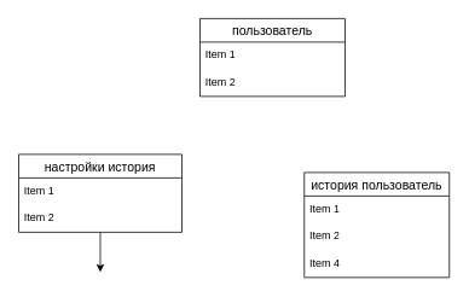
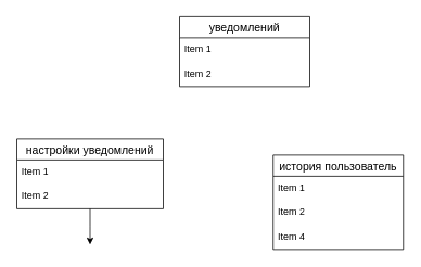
  <mxCell id="0" />
  <mxCell id="1" parent="0" />
- <mxCell id="2" value="пользователь" style="swimlane;fontStyle=0;childLayout=stackLayout;horizontal=1;startSize=26;horizontalStack=0;resizeParent=1;resizeParentMax=0;resizeLast=0;collapsible=1;marginBottom=0;align=center;fontSize=14;" vertex="1" parent="1"><mxGeometry x="220" y="20" width="160" height="86" as="geometry" /></mxCell>
+ <mxCell id="2" value="уведомлений" style="swimlane;fontStyle=0;childLayout=stackLayout;horizontal=1;startSize=26;horizontalStack=0;resizeParent=1;resizeParentMax=0;resizeLast=0;collapsible=1;marginBottom=0;align=center;fontSize=14;" vertex="1" parent="1"><mxGeometry x="220" y="20" width="160" height="86" as="geometry" /></mxCell>
  <mxCell id="3" value="Item 1" style="text;strokeColor=none;fillColor=none;spacingLeft=4;spacingRight=4;overflow=hidden;rotatable=0;points=[[0,0.5],[1,0.5]];portConstraint=eastwest;fontSize=12;whiteSpace=wrap;html=1;" vertex="1" parent="2"><mxGeometry y="26" width="160" height="30" as="geometry" /></mxCell>
  <mxCell id="4" value="Item 2" style="text;strokeColor=none;fillColor=none;spacingLeft=4;spacingRight=4;overflow=hidden;rotatable=0;points=[[0,0.5],[1,0.5]];portConstraint=eastwest;fontSize=12;whiteSpace=wrap;html=1;" vertex="1" parent="2"><mxGeometry y="56" width="160" height="30" as="geometry" /></mxCell>
  <mxCell id="5" style="edgeStyle=orthogonalEdgeStyle;rounded=0;orthogonalLoop=1;jettySize=auto;html=1;" edge="1" parent="1" source="6"><mxGeometry relative="1" as="geometry"><mxPoint x="110" y="300" as="targetPoint" /></mxGeometry></mxCell>
- <mxCell id="6" value="настройки история" style="swimlane;fontStyle=0;childLayout=stackLayout;horizontal=1;startSize=26;horizontalStack=0;resizeParent=1;resizeParentMax=0;resizeLast=0;collapsible=1;marginBottom=0;align=center;fontSize=14;" vertex="1" parent="1"><mxGeometry x="20" y="170" width="180" height="86" as="geometry" /></mxCell>
+ <mxCell id="6" value="настройки уведомлений" style="swimlane;fontStyle=0;childLayout=stackLayout;horizontal=1;startSize=26;horizontalStack=0;resizeParent=1;resizeParentMax=0;resizeLast=0;collapsible=1;marginBottom=0;align=center;fontSize=14;" vertex="1" parent="1"><mxGeometry x="20" y="170" width="180" height="86" as="geometry" /></mxCell>
  <mxCell id="7" value="Item 1" style="text;strokeColor=none;fillColor=none;spacingLeft=4;spacingRight=4;overflow=hidden;rotatable=0;points=[[0,0.5],[1,0.5]];portConstraint=eastwest;fontSize=12;whiteSpace=wrap;html=1;" vertex="1" parent="6"><mxGeometry y="26" width="180" height="30" as="geometry" /></mxCell>
  <mxCell id="8" value="Item 2" style="text;strokeColor=none;fillColor=none;spacingLeft=4;spacingRight=4;overflow=hidden;rotatable=0;points=[[0,0.5],[1,0.5]];portConstraint=eastwest;fontSize=12;whiteSpace=wrap;html=1;" vertex="1" parent="6"><mxGeometry y="56" width="180" height="30" as="geometry" /></mxCell>
  <mxCell id="9" value="история пользователь" style="swimlane;fontStyle=0;childLayout=stackLayout;horizontal=1;startSize=26;horizontalStack=0;resizeParent=1;resizeParentMax=0;resizeLast=0;collapsible=1;marginBottom=0;align=center;fontSize=14;" vertex="1" parent="1"><mxGeometry x="335" y="190" width="160" height="116" as="geometry" /></mxCell>
  <mxCell id="10" value="Item 1" style="text;strokeColor=none;fillColor=none;spacingLeft=4;spacingRight=4;overflow=hidden;rotatable=0;points=[[0,0.5],[1,0.5]];portConstraint=eastwest;fontSize=12;whiteSpace=wrap;html=1;" vertex="1" parent="9"><mxGeometry y="26" width="160" height="30" as="geometry" /></mxCell>
  <mxCell id="11" value="Item 2" style="text;strokeColor=none;fillColor=none;spacingLeft=4;spacingRight=4;overflow=hidden;rotatable=0;points=[[0,0.5],[1,0.5]];portConstraint=eastwest;fontSize=12;whiteSpace=wrap;html=1;" vertex="1" parent="9"><mxGeometry y="56" width="160" height="30" as="geometry" /></mxCell>
  <mxCell id="12" value="Item 4" style="text;strokeColor=none;fillColor=none;spacingLeft=4;spacingRight=4;overflow=hidden;rotatable=0;points=[[0,0.5],[1,0.5]];portConstraint=eastwest;fontSize=12;whiteSpace=wrap;html=1;" vertex="1" parent="9"><mxGeometry y="86" width="160" height="30" as="geometry" /></mxCell>
